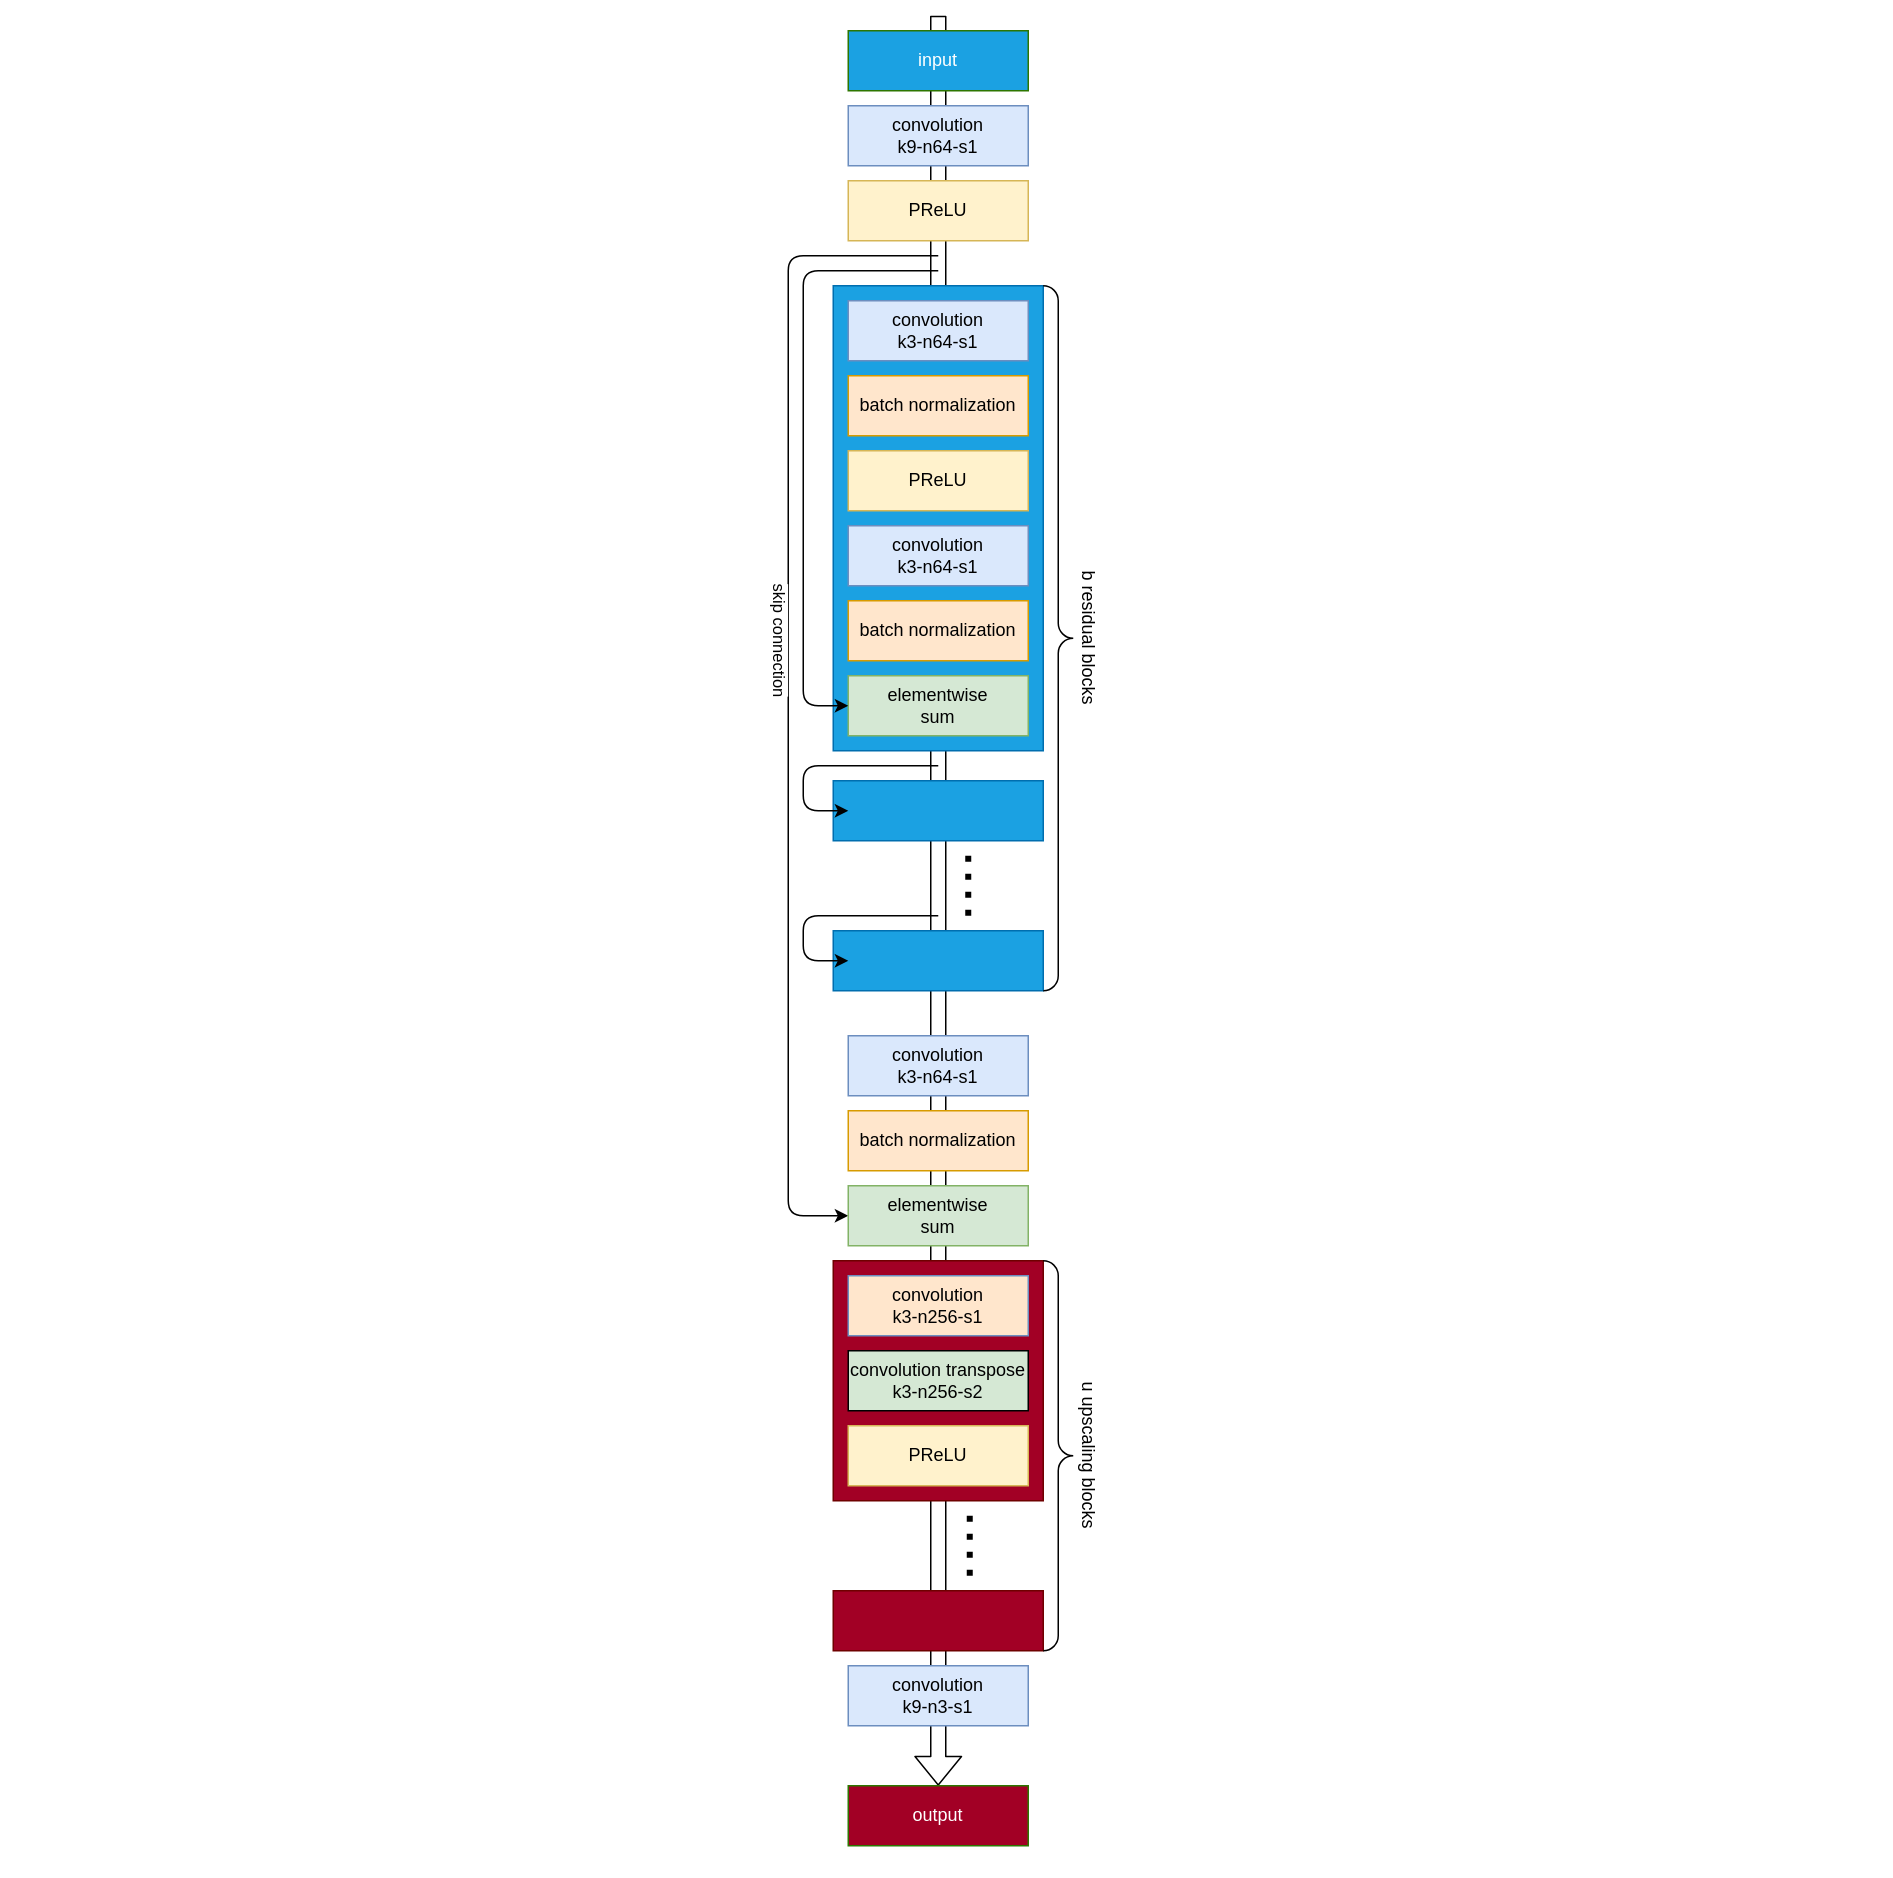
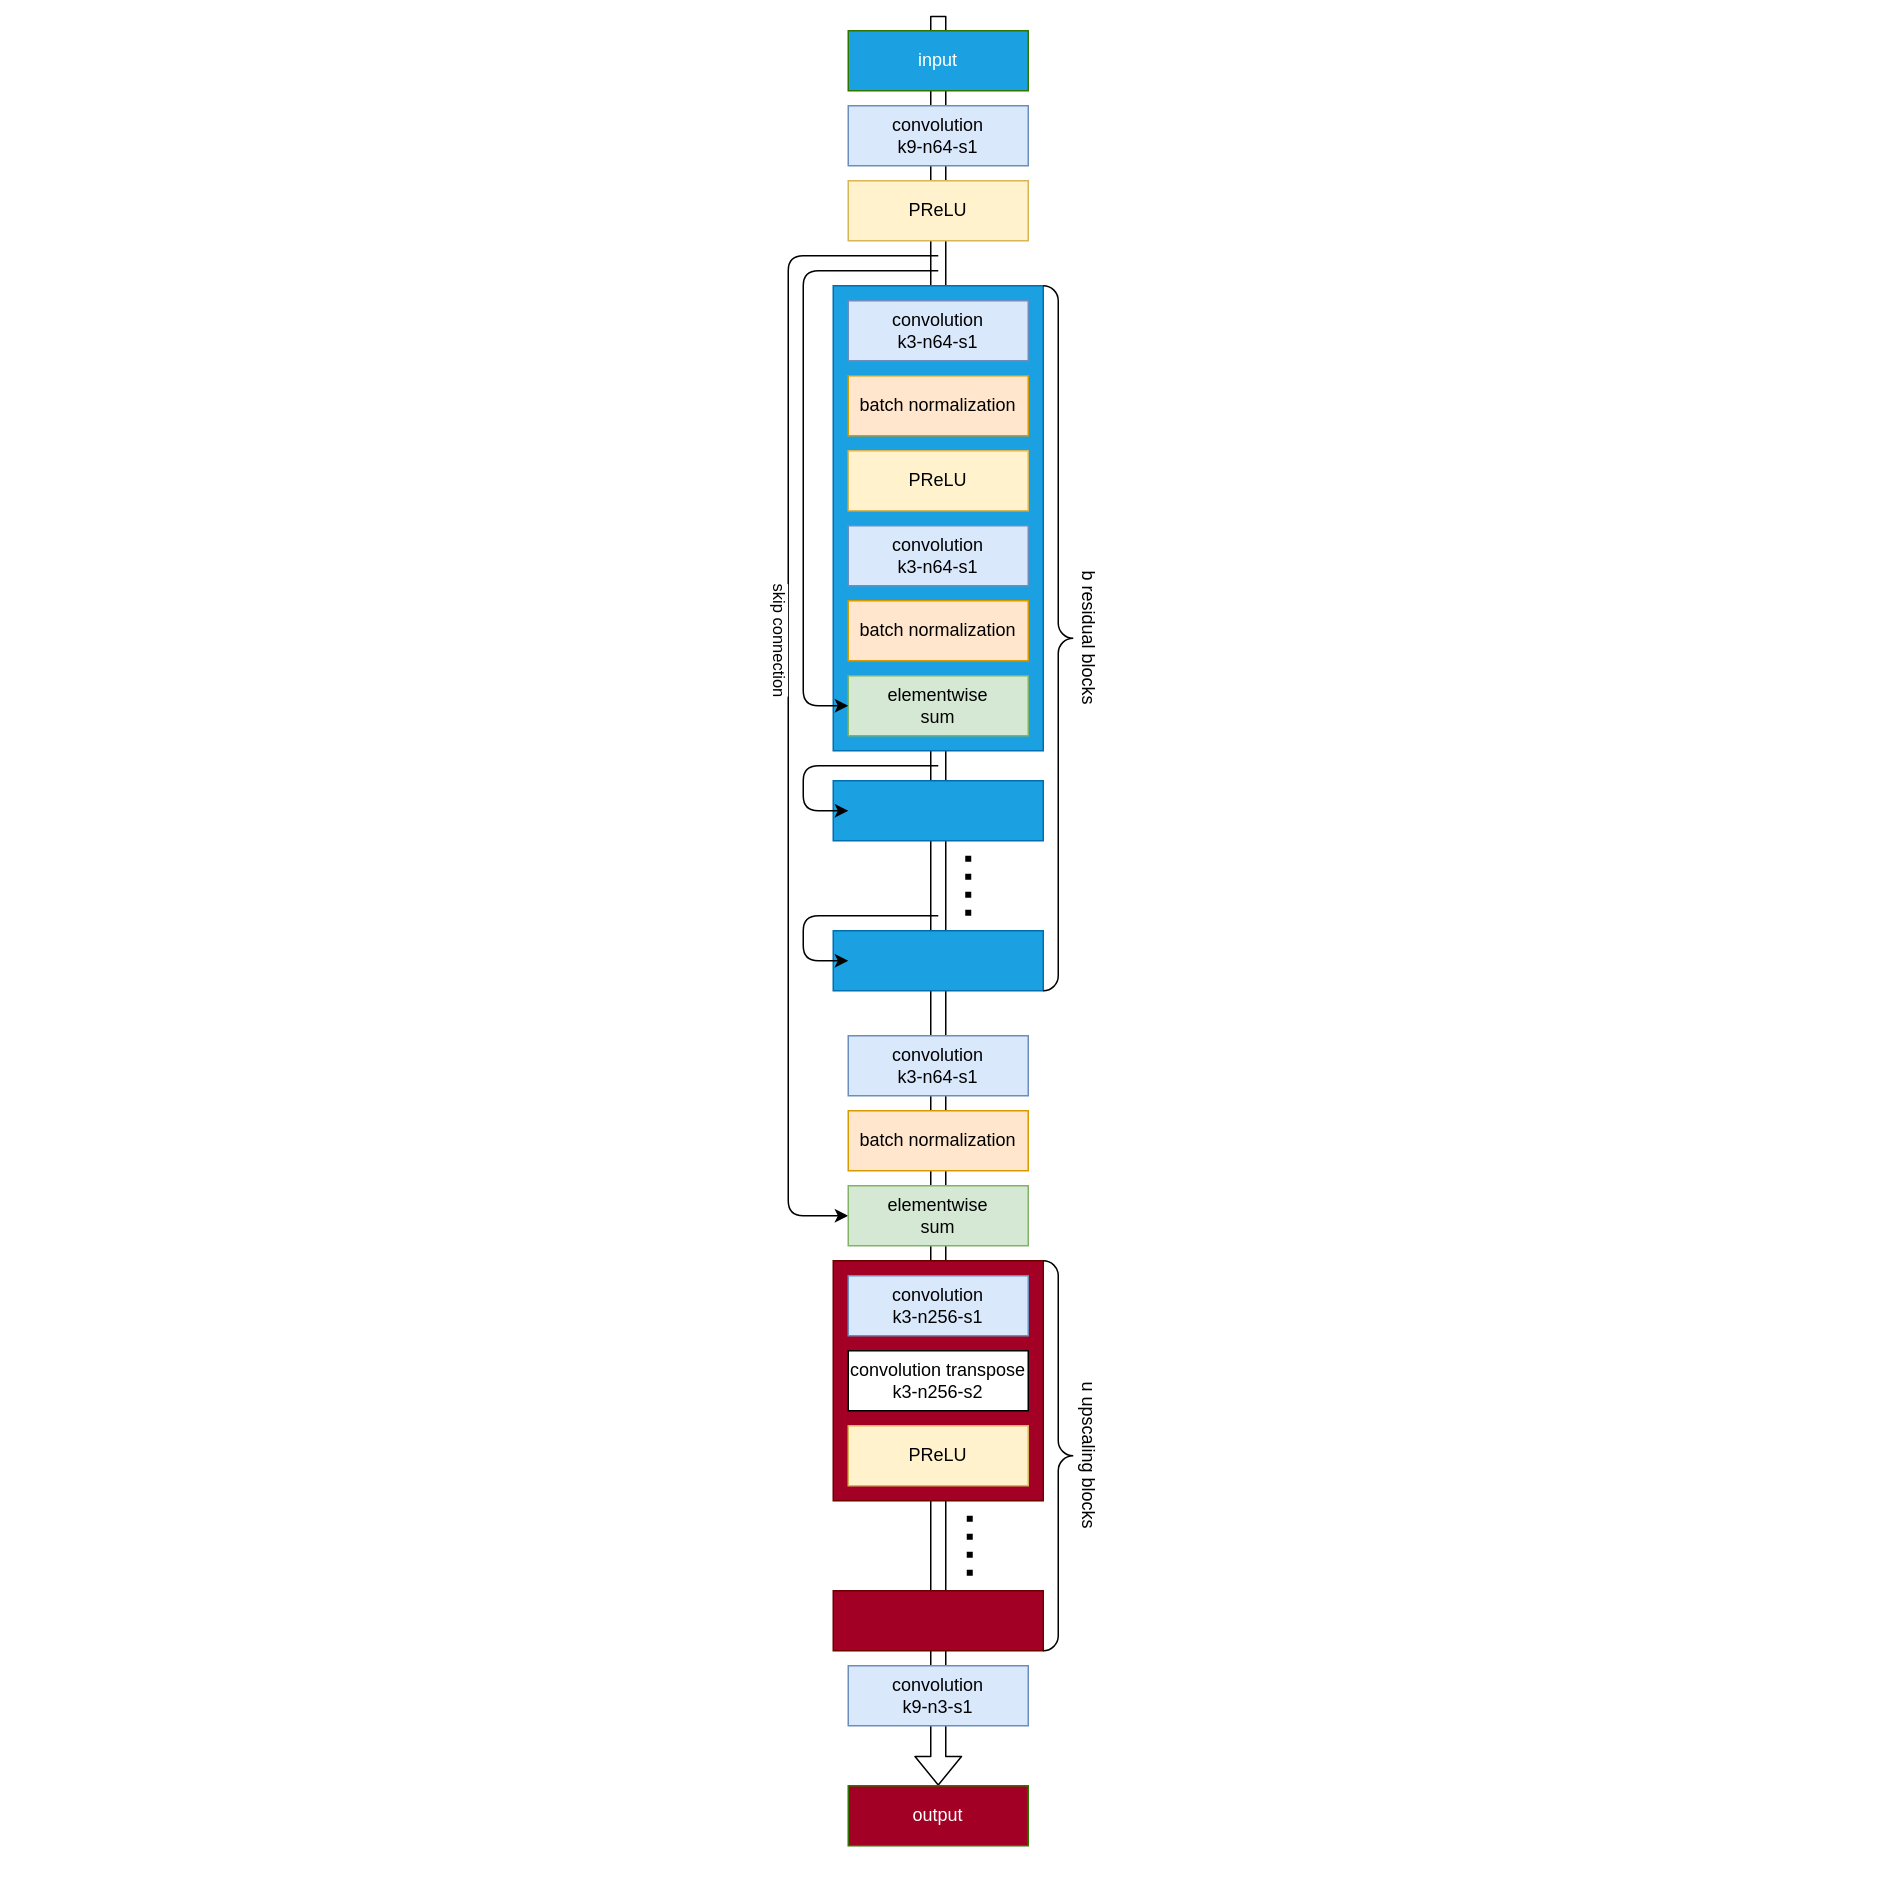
  <mxCell id="0" />
  <mxCell id="1" parent="0" />
  <mxCell id="2" value="" style="group;rotation=90;" vertex="1" connectable="0" parent="1"><mxGeometry x="20" y="515" width="1220" height="210" as="geometry" /></mxCell>
  <mxCell id="3" value="" style="shape=flexArrow;endArrow=classic;html=1;" edge="1" parent="2"><mxGeometry width="50" height="50" relative="1" as="geometry"><mxPoint x="605" y="-505" as="sourcePoint" /><mxPoint x="605" y="675" as="targetPoint" /></mxGeometry></mxCell>
  <mxCell id="4" value="" style="rounded=0;whiteSpace=wrap;html=1;fillColor=#a20025;strokeColor=#6F0000;fontColor=#ffffff;rotation=90;" vertex="1" parent="2"><mxGeometry x="525" y="335" width="160" height="140" as="geometry" /></mxCell>
  <mxCell id="5" value="" style="rounded=0;whiteSpace=wrap;html=1;fillColor=#1ba1e2;strokeColor=#006EAF;fontColor=#ffffff;rotation=90;" vertex="1" parent="2"><mxGeometry x="450" y="-240" width="310" height="140" as="geometry" /></mxCell>
  <mxCell id="6" value="input" style="rounded=0;whiteSpace=wrap;html=1;rotation=0;fillColor=#1ba1e2;strokeColor=#2D7600;fontColor=#ffffff;" vertex="1" parent="2"><mxGeometry x="545" y="-495" width="120" height="40" as="geometry" /></mxCell>
  <mxCell id="7" value="&lt;div&gt;convolution&lt;/div&gt;&lt;div&gt;k9-n64-s1&lt;br&gt;&lt;/div&gt;" style="rounded=0;whiteSpace=wrap;html=1;rotation=0;fillColor=#dae8fc;strokeColor=#6c8ebf;" vertex="1" parent="2"><mxGeometry x="545" y="-445" width="120" height="40" as="geometry" /></mxCell>
  <mxCell id="8" value="PReLU" style="rounded=0;whiteSpace=wrap;html=1;rotation=0;fillColor=#fff2cc;strokeColor=#d6b656;" vertex="1" parent="2"><mxGeometry x="545" y="-395" width="120" height="40" as="geometry" /></mxCell>
  <mxCell id="9" value="&lt;div&gt;convolution&lt;/div&gt;&lt;div&gt;k3-n64-s1&lt;br&gt;&lt;/div&gt;" style="rounded=0;whiteSpace=wrap;html=1;rotation=0;fillColor=#dae8fc;strokeColor=#6c8ebf;" vertex="1" parent="2"><mxGeometry x="545" y="-315" width="120" height="40" as="geometry" /></mxCell>
  <mxCell id="10" value="batch normalization" style="rounded=0;whiteSpace=wrap;html=1;rotation=0;fillColor=#ffe6cc;strokeColor=#d79b00;" vertex="1" parent="2"><mxGeometry x="545" y="-265" width="120" height="40" as="geometry" /></mxCell>
  <mxCell id="11" value="PReLU" style="rounded=0;whiteSpace=wrap;html=1;rotation=0;fillColor=#fff2cc;strokeColor=#d6b656;" vertex="1" parent="2"><mxGeometry x="545" y="-215" width="120" height="40" as="geometry" /></mxCell>
  <mxCell id="12" value="&lt;div&gt;convolution&lt;/div&gt;&lt;div&gt;k3-n64-s1&lt;br&gt;&lt;/div&gt;" style="rounded=0;whiteSpace=wrap;html=1;rotation=0;fillColor=#dae8fc;strokeColor=#6c8ebf;" vertex="1" parent="2"><mxGeometry x="545" y="-165" width="120" height="40" as="geometry" /></mxCell>
  <mxCell id="13" value="batch normalization" style="rounded=0;whiteSpace=wrap;html=1;rotation=0;fillColor=#ffe6cc;strokeColor=#d79b00;" vertex="1" parent="2"><mxGeometry x="545" y="-115" width="120" height="40" as="geometry" /></mxCell>
  <mxCell id="14" value="&lt;div&gt;elementwise&lt;/div&gt;&lt;div&gt;sum&lt;br&gt;&lt;/div&gt;" style="rounded=0;whiteSpace=wrap;html=1;rotation=0;fillColor=#d5e8d4;strokeColor=#82b366;" vertex="1" parent="2"><mxGeometry x="545" y="-65" width="120" height="40" as="geometry" /></mxCell>
  <mxCell id="15" value="" style="endArrow=classic;html=1;entryX=0;entryY=0.5;entryDx=0;entryDy=0;" edge="1" parent="2" target="14"><mxGeometry width="50" height="50" relative="1" as="geometry"><mxPoint x="605" y="-335" as="sourcePoint" /><mxPoint x="485" y="-325" as="targetPoint" /><Array as="points"><mxPoint x="515" y="-335" /><mxPoint x="515" y="-45" /></Array></mxGeometry></mxCell>
  <mxCell id="16" value="" style="rounded=0;whiteSpace=wrap;html=1;fillColor=#1ba1e2;strokeColor=#006EAF;fontColor=#ffffff;rotation=90;" vertex="1" parent="2"><mxGeometry x="585" y="-45" width="40" height="140" as="geometry" /></mxCell>
  <mxCell id="17" value="" style="endArrow=classic;html=1;entryX=0;entryY=0.5;entryDx=0;entryDy=0;" edge="1" parent="2"><mxGeometry width="50" height="50" relative="1" as="geometry"><mxPoint x="605" y="-5" as="sourcePoint" /><mxPoint x="545" y="25" as="targetPoint" /><Array as="points"><mxPoint x="515" y="-5" /><mxPoint x="515" y="25" /></Array></mxGeometry></mxCell>
  <mxCell id="18" value="" style="rounded=0;whiteSpace=wrap;html=1;fillColor=#1ba1e2;strokeColor=#006EAF;fontColor=#ffffff;rotation=90;" vertex="1" parent="2"><mxGeometry x="585" y="55" width="40" height="140" as="geometry" /></mxCell>
  <mxCell id="19" value="" style="endArrow=classic;html=1;entryX=0;entryY=0.5;entryDx=0;entryDy=0;" edge="1" parent="2"><mxGeometry width="50" height="50" relative="1" as="geometry"><mxPoint x="605" y="95" as="sourcePoint" /><mxPoint x="545" y="125" as="targetPoint" /><Array as="points"><mxPoint x="515" y="95" /><mxPoint x="515" y="125" /></Array></mxGeometry></mxCell>
  <mxCell id="20" value="" style="endArrow=none;dashed=1;html=1;strokeWidth=4;dashPattern=1 2;" edge="1" parent="2"><mxGeometry width="50" height="50" relative="1" as="geometry"><mxPoint x="625" y="55" as="sourcePoint" /><mxPoint x="625" y="95" as="targetPoint" /></mxGeometry></mxCell>
  <mxCell id="21" value="" style="endArrow=classic;html=1;entryX=0;entryY=0.5;entryDx=0;entryDy=0;" edge="1" parent="2" target="25"><mxGeometry width="50" height="50" relative="1" as="geometry"><mxPoint x="605" y="-345" as="sourcePoint" /><mxPoint x="605" y="158" as="targetPoint" /><Array as="points"><mxPoint x="505" y="-345" /><mxPoint x="505" y="295" /></Array></mxGeometry></mxCell>
  <mxCell id="22" value="skip connection" style="edgeLabel;html=1;align=center;verticalAlign=middle;resizable=0;points=[];rotation=90;" vertex="1" connectable="0" parent="21"><mxGeometry x="-0.132" y="-1" relative="1" as="geometry"><mxPoint x="-4" y="16.43" as="offset" /></mxGeometry></mxCell>
  <mxCell id="23" value="&lt;div&gt;convolution&lt;/div&gt;&lt;div&gt;k3-n64-s1&lt;br&gt;&lt;/div&gt;" style="rounded=0;whiteSpace=wrap;html=1;rotation=0;fillColor=#dae8fc;strokeColor=#6c8ebf;" vertex="1" parent="2"><mxGeometry x="545" y="175" width="120" height="40" as="geometry" /></mxCell>
  <mxCell id="24" value="batch normalization" style="rounded=0;whiteSpace=wrap;html=1;rotation=0;fillColor=#ffe6cc;strokeColor=#d79b00;" vertex="1" parent="2"><mxGeometry x="545" y="225" width="120" height="40" as="geometry" /></mxCell>
  <mxCell id="25" value="&lt;div&gt;elementwise&lt;/div&gt;&lt;div&gt;sum&lt;br&gt;&lt;/div&gt;" style="rounded=0;whiteSpace=wrap;html=1;rotation=0;fillColor=#d5e8d4;strokeColor=#82b366;" vertex="1" parent="2"><mxGeometry x="545" y="275" width="120" height="40" as="geometry" /></mxCell>
- <mxCell id="26" value="&lt;div&gt;convolution&lt;/div&gt;&lt;div&gt;k3-n256-s1&lt;br&gt;&lt;/div&gt;" style="rounded=0;whiteSpace=wrap;html=1;rotation=0;fillColor=#ffe6cc;strokeColor=#6c8ebf;" vertex="1" parent="2"><mxGeometry x="545" y="335" width="120" height="40" as="geometry" /></mxCell>
- <mxCell id="27" value="&lt;div&gt;convolution transpose&lt;br&gt;&lt;/div&gt;&lt;div&gt;k3-n256-s2&lt;br&gt;&lt;/div&gt;" style="rounded=0;whiteSpace=wrap;html=1;rotation=0;fillColor=#d5e8d4;" vertex="1" parent="2"><mxGeometry x="545" y="385" width="120" height="40" as="geometry" /></mxCell>
+ <mxCell id="26" value="&lt;div&gt;convolution&lt;/div&gt;&lt;div&gt;k3-n256-s1&lt;br&gt;&lt;/div&gt;" style="rounded=0;whiteSpace=wrap;html=1;rotation=0;fillColor=#dae8fc;strokeColor=#6c8ebf;" vertex="1" parent="2"><mxGeometry x="545" y="335" width="120" height="40" as="geometry" /></mxCell>
+ <mxCell id="27" value="&lt;div&gt;convolution transpose&lt;br&gt;&lt;/div&gt;&lt;div&gt;k3-n256-s2&lt;br&gt;&lt;/div&gt;" style="rounded=0;whiteSpace=wrap;html=1;rotation=0;" vertex="1" parent="2"><mxGeometry x="545" y="385" width="120" height="40" as="geometry" /></mxCell>
  <mxCell id="28" value="PReLU" style="rounded=0;whiteSpace=wrap;html=1;rotation=0;fillColor=#fff2cc;strokeColor=#d6b656;" vertex="1" parent="2"><mxGeometry x="545" y="435" width="120" height="40" as="geometry" /></mxCell>
  <mxCell id="29" value="" style="rounded=0;whiteSpace=wrap;html=1;fillColor=#a20025;strokeColor=#6F0000;fontColor=#ffffff;rotation=90;" vertex="1" parent="2"><mxGeometry x="585" y="495" width="40" height="140" as="geometry" /></mxCell>
  <mxCell id="30" value="" style="endArrow=none;dashed=1;html=1;strokeWidth=4;dashPattern=1 2;" edge="1" parent="2"><mxGeometry width="50" height="50" relative="1" as="geometry"><mxPoint x="626" y="495" as="sourcePoint" /><mxPoint x="626" y="535" as="targetPoint" /></mxGeometry></mxCell>
  <mxCell id="31" value="&lt;div&gt;convolution&lt;/div&gt;&lt;div&gt;k9-n3-s1&lt;br&gt;&lt;/div&gt;" style="rounded=0;whiteSpace=wrap;html=1;rotation=0;fillColor=#dae8fc;strokeColor=#6c8ebf;" vertex="1" parent="2"><mxGeometry x="545" y="595" width="120" height="40" as="geometry" /></mxCell>
  <mxCell id="32" value="output" style="rounded=0;whiteSpace=wrap;html=1;rotation=0;fillColor=#a20025;strokeColor=#2D7600;fontColor=#ffffff;" vertex="1" parent="2"><mxGeometry x="545" y="675" width="120" height="40" as="geometry" /></mxCell>
  <mxCell id="33" value="" style="verticalLabelPosition=bottom;shadow=0;dashed=0;align=center;html=1;verticalAlign=top;strokeWidth=1;shape=mxgraph.mockup.markup.curlyBrace;rotation=90;" vertex="1" parent="2"><mxGeometry x="450" y="-100" width="470" height="20" as="geometry" /></mxCell>
  <mxCell id="34" value="" style="verticalLabelPosition=bottom;shadow=0;dashed=0;align=center;html=1;verticalAlign=top;strokeWidth=1;shape=mxgraph.mockup.markup.curlyBrace;rotation=90;" vertex="1" parent="2"><mxGeometry x="555" y="445" width="260" height="20" as="geometry" /></mxCell>
  <mxCell id="35" value="b residual blocks" style="text;html=1;strokeColor=none;fillColor=none;align=center;verticalAlign=middle;whiteSpace=wrap;rounded=0;rotation=90;" vertex="1" parent="2"><mxGeometry x="643" y="-100" width="125" height="20" as="geometry" /></mxCell>
  <mxCell id="36" value="u upscaling blocks" style="text;html=1;strokeColor=none;fillColor=none;align=center;verticalAlign=middle;whiteSpace=wrap;rounded=0;rotation=90;" vertex="1" parent="2"><mxGeometry x="643" y="445" width="125" height="20" as="geometry" /></mxCell>
